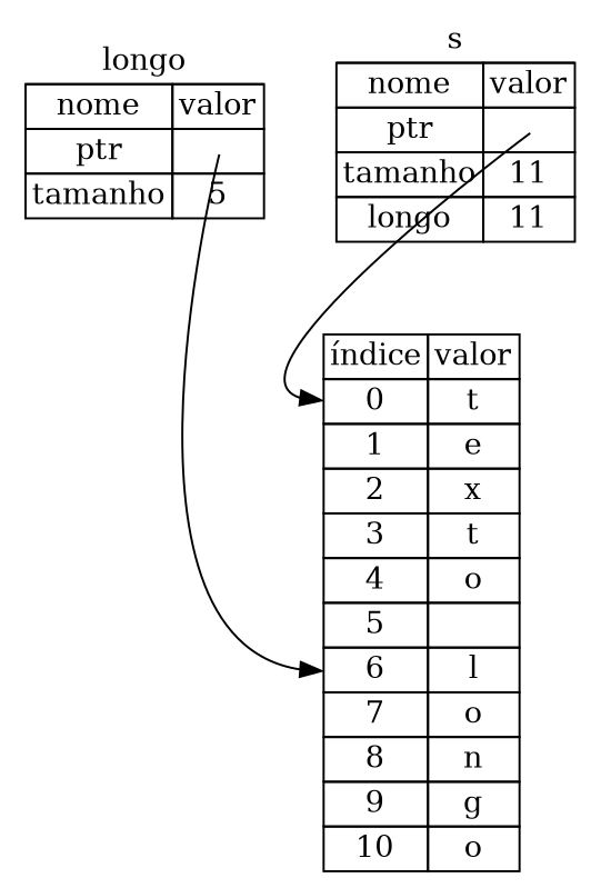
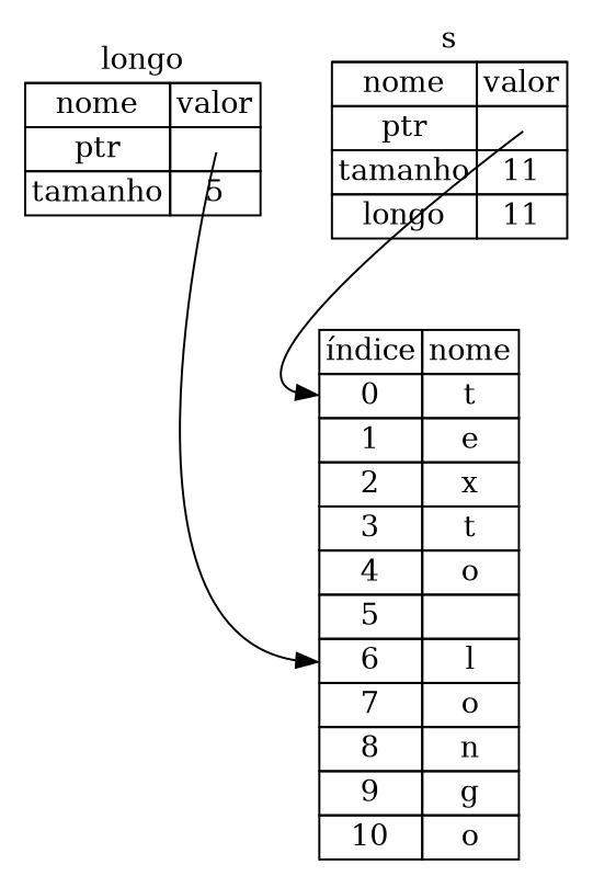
  digraph {
    rankdir=TB
    node [shape=plaintext]
    edge [tailclip=false]
    n1 [label=<<TABLE BORDER="0" CELLBORDER="1" CELLSPACING="0">         <TR><TD COLSPAN="2" SIDES="B">longo</TD></TR>         <TR><TD>nome</TD><TD>valor</TD></TR>         <TR><TD>ptr</TD><TD PORT="pointer2"></TD></TR>         <TR><TD>tamanho</TD><TD>5</TD></TR>     </TABLE>>]
-   n2 [label=<<TABLE BORDER="0" CELLBORDER="1" CELLSPACING="0">         <TR><TD>índice</TD><TD>valor</TD></TR>         <TR><TD PORT="pointee">0</TD><TD>t</TD></TR>         <TR><TD>1</TD><TD>e</TD></TR>         <TR><TD>2</TD><TD>x</TD></TR>         <TR><TD>3</TD><TD>t</TD></TR>         <TR><TD>4</TD><TD>o</TD></TR>         <TR><TD>5</TD><TD> </TD></TR>         <TR><TD PORT="pointee2">6</TD><TD>l</TD></TR>         <TR><TD>7</TD><TD>o</TD></TR>         <TR><TD>8</TD><TD>n</TD></TR>         <TR><TD>9</TD><TD>g</TD></TR>         <TR><TD>10</TD><TD>o</TD></TR>     </TABLE>>]
+   n2 [label=<<TABLE BORDER="0" CELLBORDER="1" CELLSPACING="0">         <TR><TD>índice</TD><TD>nome</TD></TR>         <TR><TD PORT="pointee">0</TD><TD>t</TD></TR>         <TR><TD>1</TD><TD>e</TD></TR>         <TR><TD>2</TD><TD>x</TD></TR>         <TR><TD>3</TD><TD>t</TD></TR>         <TR><TD>4</TD><TD>o</TD></TR>         <TR><TD>5</TD><TD> </TD></TR>         <TR><TD PORT="pointee2">6</TD><TD>l</TD></TR>         <TR><TD>7</TD><TD>o</TD></TR>         <TR><TD>8</TD><TD>n</TD></TR>         <TR><TD>9</TD><TD>g</TD></TR>         <TR><TD>10</TD><TD>o</TD></TR>     </TABLE>>]
    n3 [label=<<TABLE BORDER="0" CELLBORDER="1" CELLSPACING="0">         <TR><TD COLSPAN="2" SIDES="B">s</TD></TR>         <TR><TD>nome</TD><TD>valor</TD></TR>         <TR><TD>ptr</TD><TD PORT="pointer"></TD></TR>         <TR><TD>tamanho</TD><TD>11</TD></TR>         <TR><TD>longo</TD><TD>11</TD></TR>     </TABLE>>]
    n1 -> n2 [headport=pointee2 tailport="pointer2:c"]
    n3 -> n2 [headport=pointee tailport="pointer:c"]
  }
